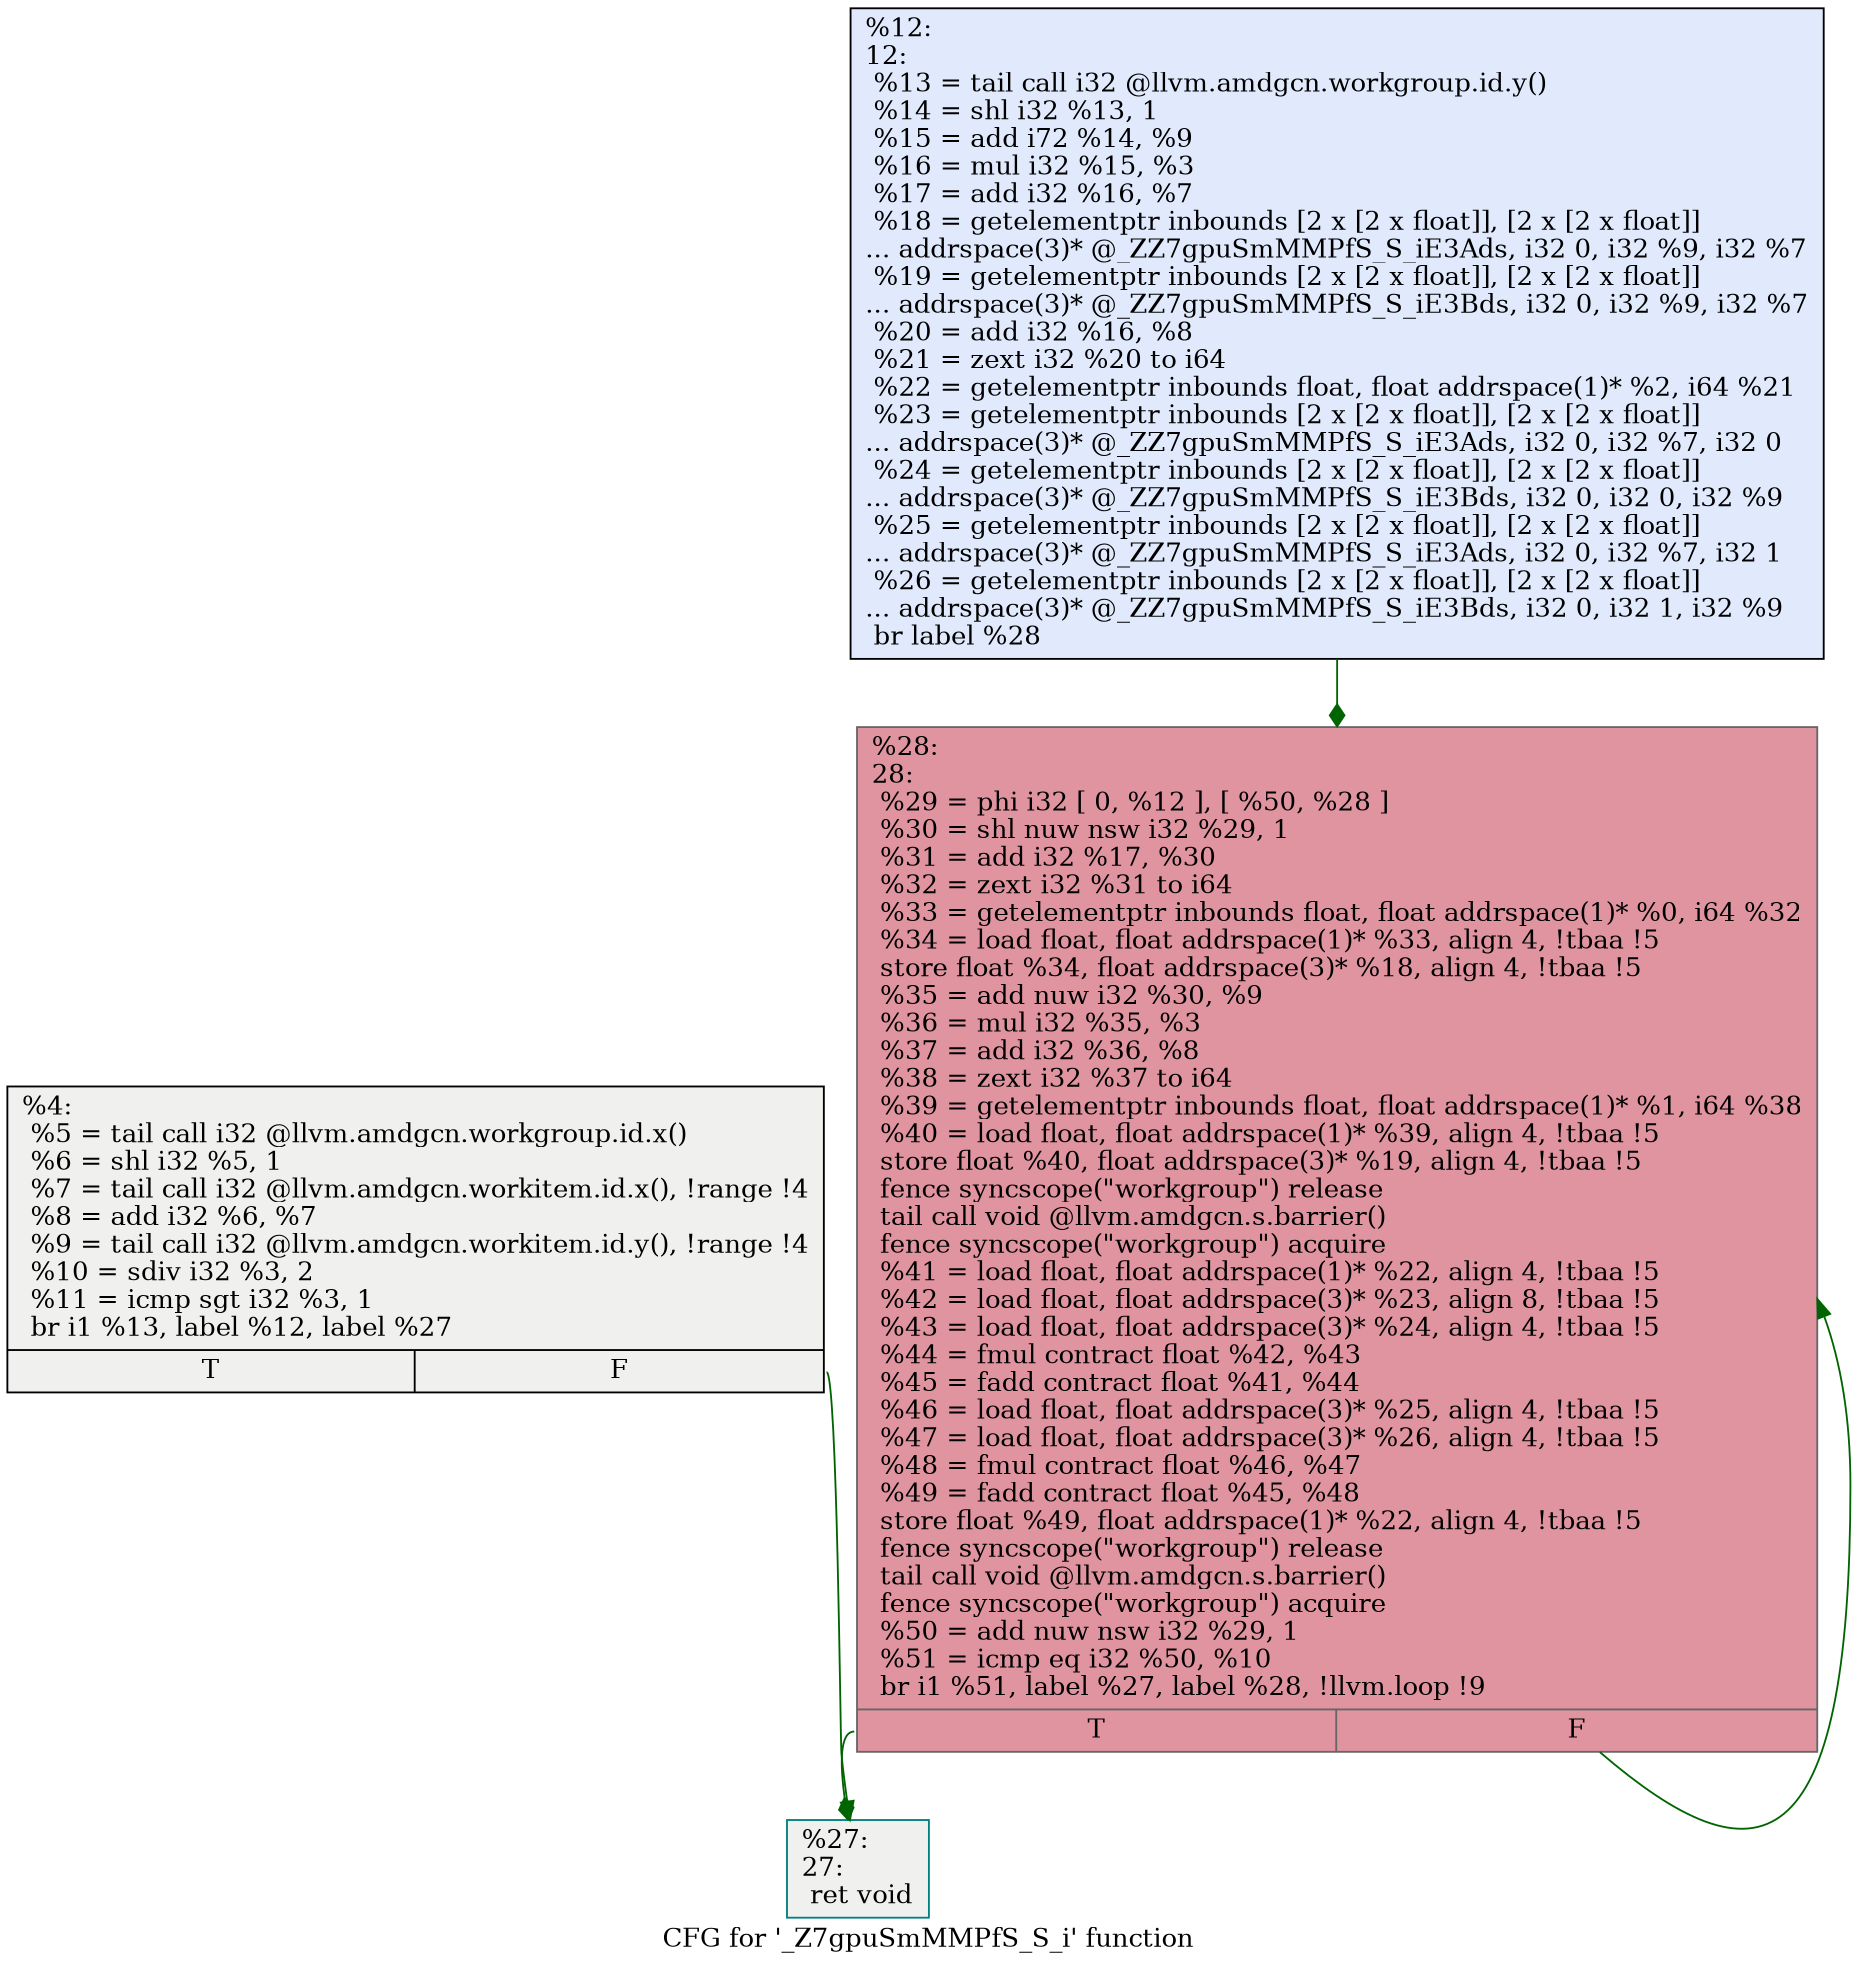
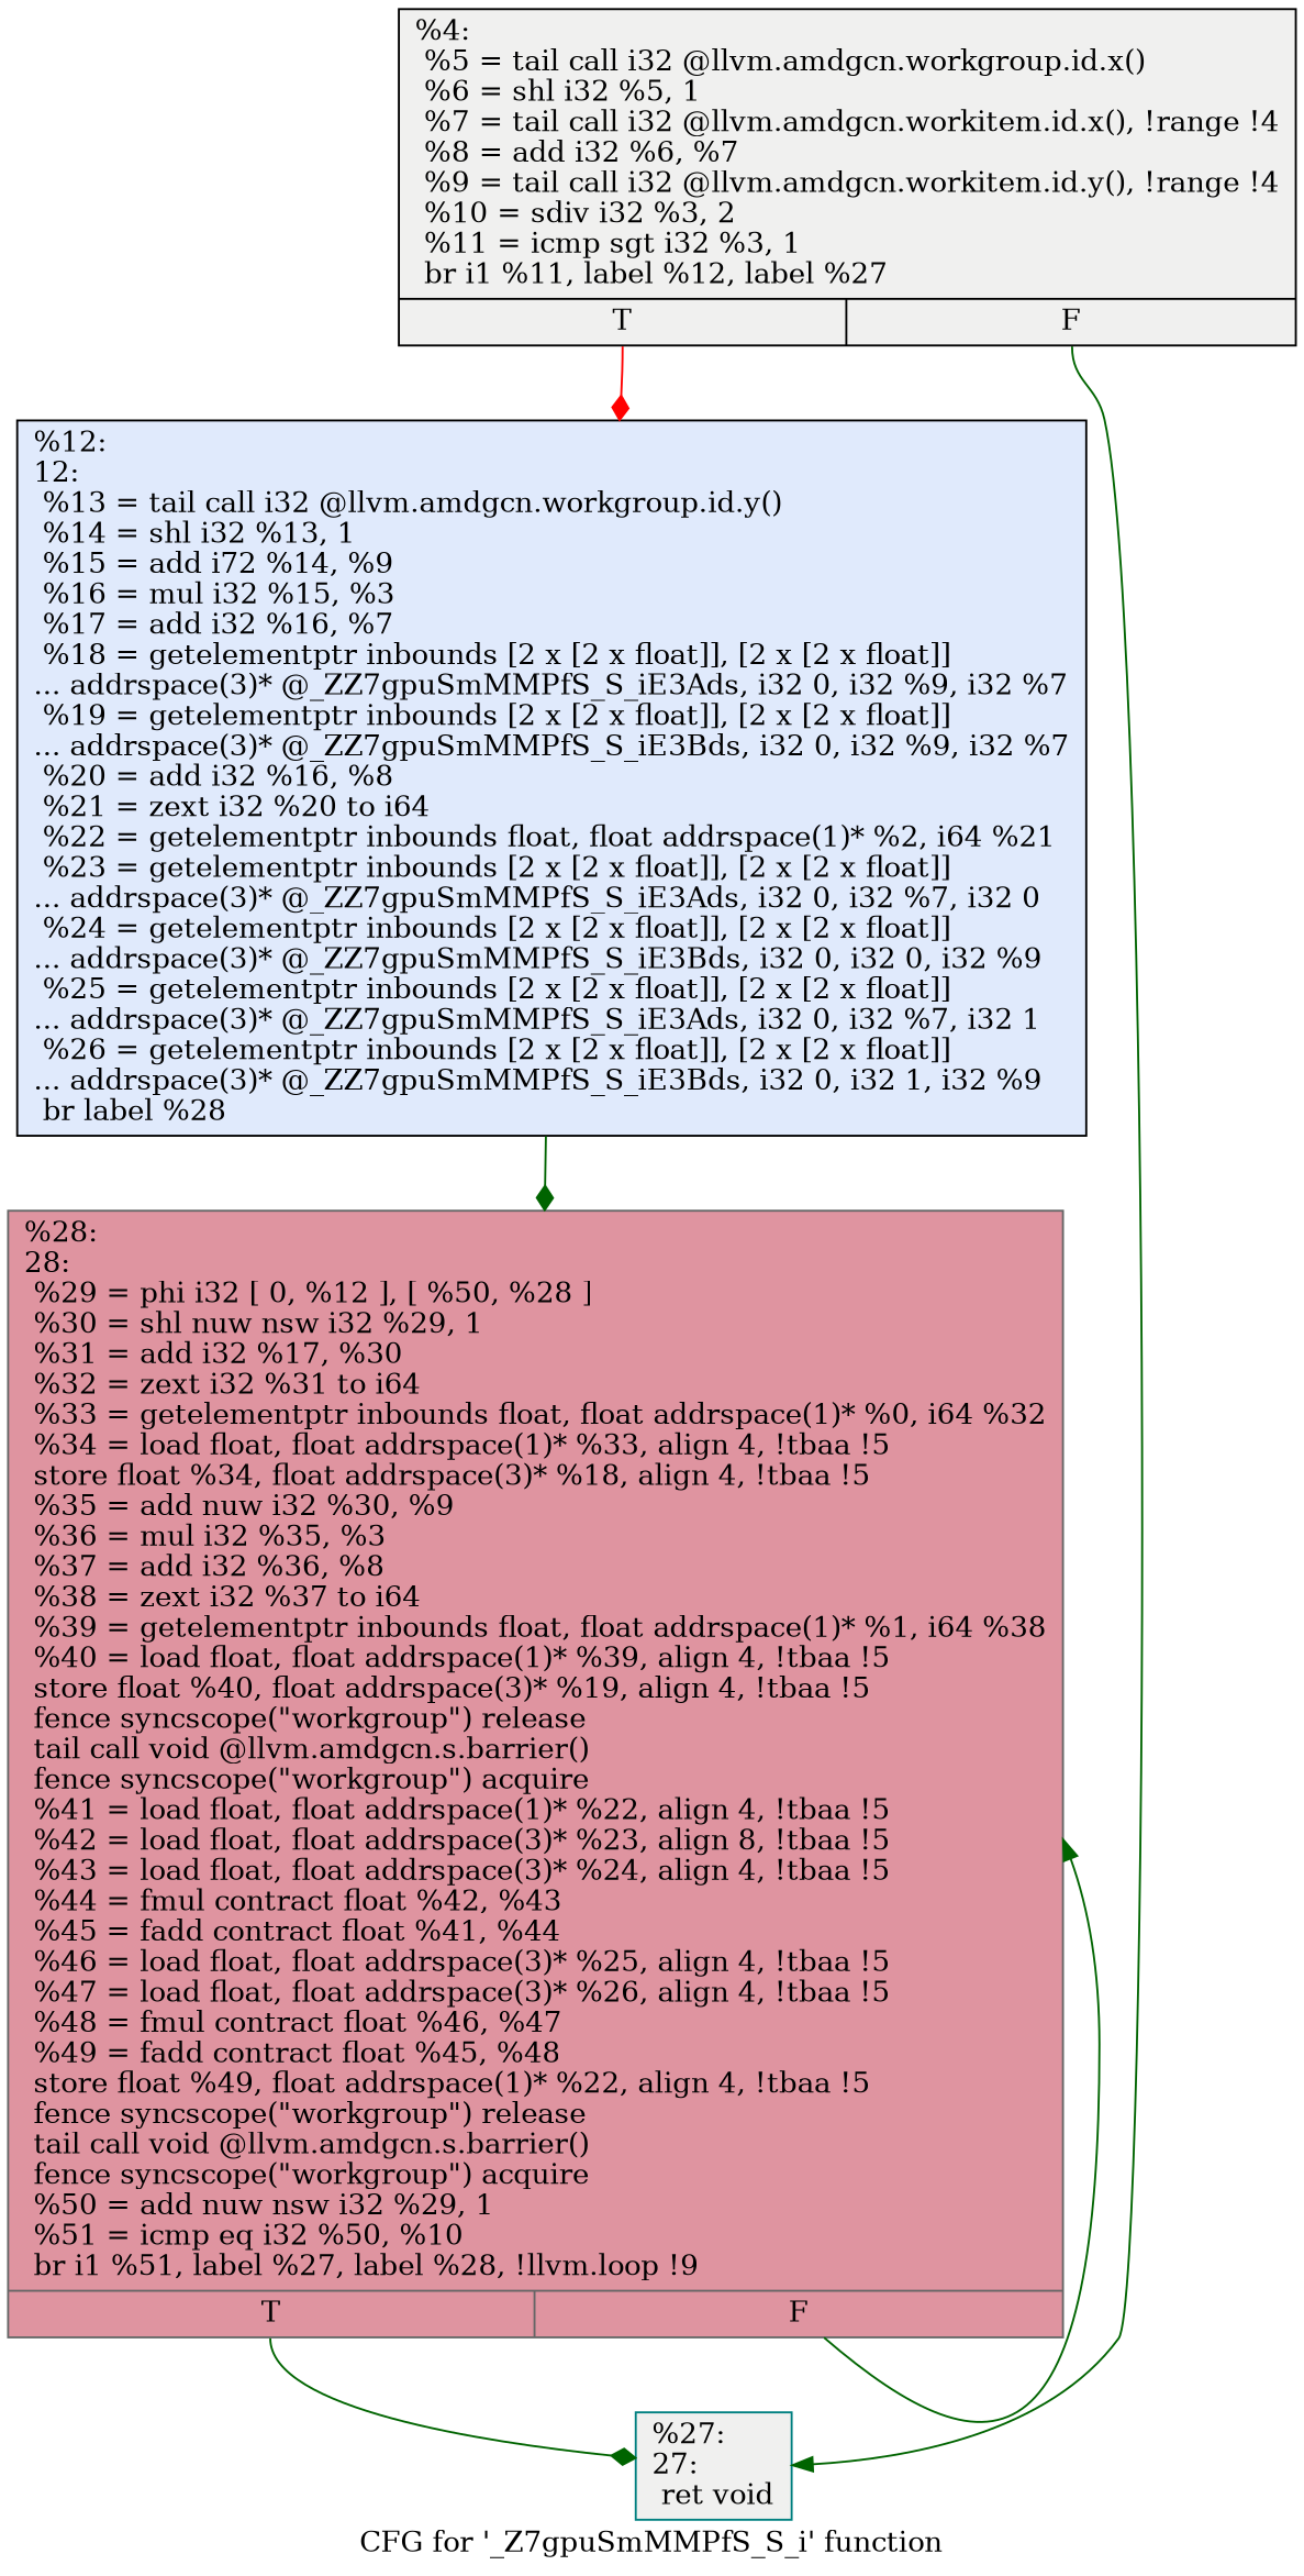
  digraph {
    label="CFG for '_Z7gpuSmMMPfS_S_i' function"
    node [color=black fillcolor="#dedcdb70" shape=record style=filled]
    edge [arrowhead=diamond color=darkgreen tailport=s0]
-   n1 [label="{%4:\l  %5 = tail call i32 @llvm.amdgcn.workgroup.id.x()\l  %6 = shl i32 %5, 1\l  %7 = tail call i32 @llvm.amdgcn.workitem.id.x(), !range !4\l  %8 = add i32 %6, %7\l  %9 = tail call i32 @llvm.amdgcn.workitem.id.y(), !range !4\l  %10 = sdiv i32 %3, 2\l  %11 = icmp sgt i32 %3, 1\l  br i1 %13, label %12, label %27\l|{<s0>T|<s1>F}}"]
+   n1 [label="{%4:\l  %5 = tail call i32 @llvm.amdgcn.workgroup.id.x()\l  %6 = shl i32 %5, 1\l  %7 = tail call i32 @llvm.amdgcn.workitem.id.x(), !range !4\l  %8 = add i32 %6, %7\l  %9 = tail call i32 @llvm.amdgcn.workitem.id.y(), !range !4\l  %10 = sdiv i32 %3, 2\l  %11 = icmp sgt i32 %3, 1\l  br i1 %11, label %12, label %27\l|{<s0>T|<s1>F}}"]
    n2 [fillcolor="#b9d0f970" label="{%12:\l12:                                               \l  %13 = tail call i32 @llvm.amdgcn.workgroup.id.y()\l  %14 = shl i32 %13, 1\l  %15 = add i72 %14, %9\l  %16 = mul i32 %15, %3\l  %17 = add i32 %16, %7\l  %18 = getelementptr inbounds [2 x [2 x float]], [2 x [2 x float]]\l... addrspace(3)* @_ZZ7gpuSmMMPfS_S_iE3Ads, i32 0, i32 %9, i32 %7\l  %19 = getelementptr inbounds [2 x [2 x float]], [2 x [2 x float]]\l... addrspace(3)* @_ZZ7gpuSmMMPfS_S_iE3Bds, i32 0, i32 %9, i32 %7\l  %20 = add i32 %16, %8\l  %21 = zext i32 %20 to i64\l  %22 = getelementptr inbounds float, float addrspace(1)* %2, i64 %21\l  %23 = getelementptr inbounds [2 x [2 x float]], [2 x [2 x float]]\l... addrspace(3)* @_ZZ7gpuSmMMPfS_S_iE3Ads, i32 0, i32 %7, i32 0\l  %24 = getelementptr inbounds [2 x [2 x float]], [2 x [2 x float]]\l... addrspace(3)* @_ZZ7gpuSmMMPfS_S_iE3Bds, i32 0, i32 0, i32 %9\l  %25 = getelementptr inbounds [2 x [2 x float]], [2 x [2 x float]]\l... addrspace(3)* @_ZZ7gpuSmMMPfS_S_iE3Ads, i32 0, i32 %7, i32 1\l  %26 = getelementptr inbounds [2 x [2 x float]], [2 x [2 x float]]\l... addrspace(3)* @_ZZ7gpuSmMMPfS_S_iE3Bds, i32 0, i32 1, i32 %9\l  br label %28\l}"]
    n3 [color=teal label="{%27:\l27:                                               \l  ret void\l}"]
    n4 [color=gray40 fillcolor="#b70d2870" label="{%28:\l28:                                               \l  %29 = phi i32 [ 0, %12 ], [ %50, %28 ]\l  %30 = shl nuw nsw i32 %29, 1\l  %31 = add i32 %17, %30\l  %32 = zext i32 %31 to i64\l  %33 = getelementptr inbounds float, float addrspace(1)* %0, i64 %32\l  %34 = load float, float addrspace(1)* %33, align 4, !tbaa !5\l  store float %34, float addrspace(3)* %18, align 4, !tbaa !5\l  %35 = add nuw i32 %30, %9\l  %36 = mul i32 %35, %3\l  %37 = add i32 %36, %8\l  %38 = zext i32 %37 to i64\l  %39 = getelementptr inbounds float, float addrspace(1)* %1, i64 %38\l  %40 = load float, float addrspace(1)* %39, align 4, !tbaa !5\l  store float %40, float addrspace(3)* %19, align 4, !tbaa !5\l  fence syncscope(\"workgroup\") release\l  tail call void @llvm.amdgcn.s.barrier()\l  fence syncscope(\"workgroup\") acquire\l  %41 = load float, float addrspace(1)* %22, align 4, !tbaa !5\l  %42 = load float, float addrspace(3)* %23, align 8, !tbaa !5\l  %43 = load float, float addrspace(3)* %24, align 4, !tbaa !5\l  %44 = fmul contract float %42, %43\l  %45 = fadd contract float %41, %44\l  %46 = load float, float addrspace(3)* %25, align 4, !tbaa !5\l  %47 = load float, float addrspace(3)* %26, align 4, !tbaa !5\l  %48 = fmul contract float %46, %47\l  %49 = fadd contract float %45, %48\l  store float %49, float addrspace(1)* %22, align 4, !tbaa !5\l  fence syncscope(\"workgroup\") release\l  tail call void @llvm.amdgcn.s.barrier()\l  fence syncscope(\"workgroup\") acquire\l  %50 = add nuw nsw i32 %29, 1\l  %51 = icmp eq i32 %50, %10\l  br i1 %51, label %27, label %28, !llvm.loop !9\l|{<s0>T|<s1>F}}"]
+   n1 -> n2 [color=red]
    n1 -> n3 [arrowhead=normal tailport=s1]
    n2 -> n4
    n4 -> n3
    n4 -> n4 [arrowhead=normal tailport=s1]
  }
